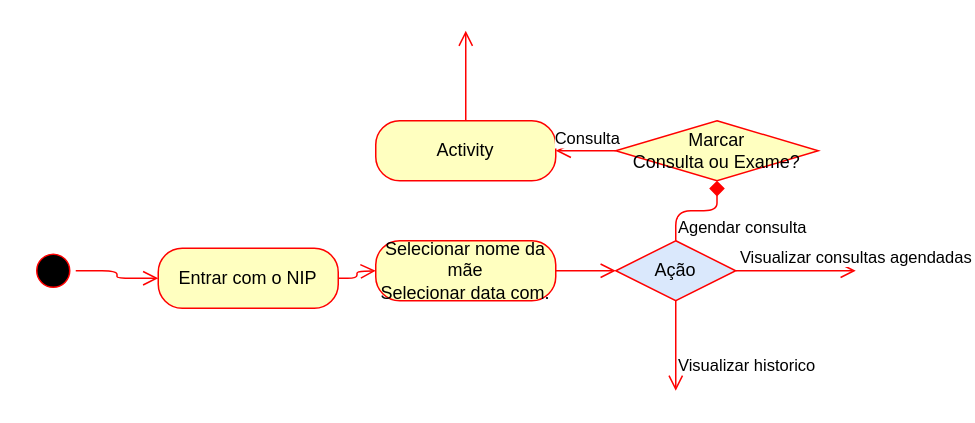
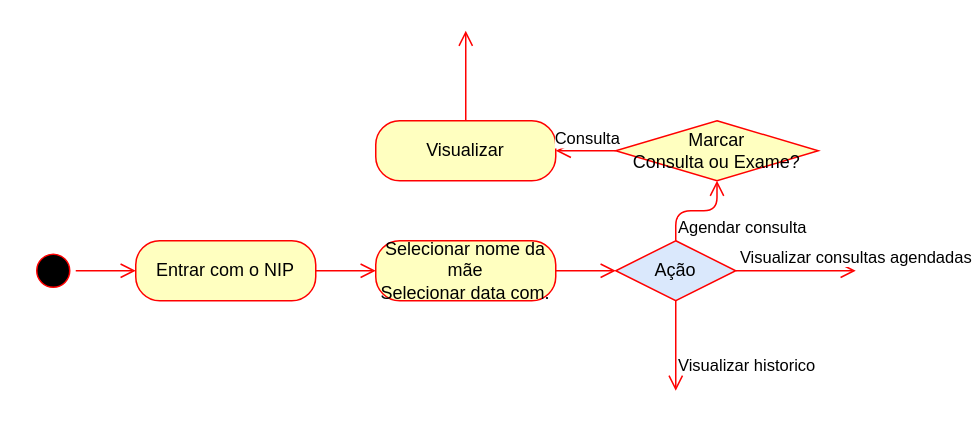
  <mxCell id="0" />
  <mxCell id="1" parent="0" />
  <mxCell id="2" value="" style="ellipse;html=1;shape=startState;fillColor=#000000;strokeColor=#ff0000;" vertex="1" parent="1"><mxGeometry x="20" y="165" width="30" height="30" as="geometry" /></mxCell>
  <mxCell id="3" value="" style="edgeStyle=orthogonalEdgeStyle;html=1;verticalAlign=bottom;endArrow=open;endSize=8;strokeColor=#ff0000;entryX=0;entryY=0.5;entryDx=0;entryDy=0;" edge="1" source="2" parent="1" target="4"><mxGeometry relative="1" as="geometry"><mxPoint x="90" y="175" as="targetPoint" /></mxGeometry></mxCell>
- <mxCell id="4" value="Entrar com o NIP" style="rounded=1;whiteSpace=wrap;html=1;arcSize=40;fontColor=#000000;fillColor=#ffffc0;strokeColor=#ff0000;" vertex="1" parent="1"><mxGeometry x="105" y="165" width="120" height="40" as="geometry" /></mxCell>
+ <mxCell id="4" value="Entrar com o NIP" style="rounded=1;whiteSpace=wrap;html=1;arcSize=40;fontColor=#000000;fillColor=#ffffc0;strokeColor=#ff0000;" vertex="1" parent="1"><mxGeometry x="90" y="160" width="120" height="40" as="geometry" /></mxCell>
  <mxCell id="5" value="" style="edgeStyle=orthogonalEdgeStyle;html=1;verticalAlign=bottom;endArrow=open;endSize=8;strokeColor=#ff0000;" edge="1" source="4" parent="1"><mxGeometry relative="1" as="geometry"><mxPoint x="250" y="180" as="targetPoint" /></mxGeometry></mxCell>
  <mxCell id="6" value="Selecionar nome da mãe&lt;br&gt;Selecionar data com." style="rounded=1;whiteSpace=wrap;html=1;arcSize=40;fontColor=#000000;fillColor=#ffffc0;strokeColor=#ff0000;" vertex="1" parent="1"><mxGeometry x="250" y="160" width="120" height="40" as="geometry" /></mxCell>
  <mxCell id="7" value="" style="edgeStyle=orthogonalEdgeStyle;html=1;verticalAlign=bottom;endArrow=open;endSize=8;strokeColor=#ff0000;" edge="1" source="6" parent="1"><mxGeometry relative="1" as="geometry"><mxPoint x="410" y="180" as="targetPoint" /></mxGeometry></mxCell>
  <mxCell id="8" value="Ação" style="rhombus;whiteSpace=wrap;html=1;fillColor=#dae8fc;strokeColor=#ff0000;" vertex="1" parent="1"><mxGeometry x="410" y="160" width="80" height="40" as="geometry" /></mxCell>
- <mxCell id="9" value="Agendar consulta" style="edgeStyle=orthogonalEdgeStyle;html=1;align=left;verticalAlign=bottom;endArrow=diamond;endSize=8;strokeColor=#ff0000;" edge="1" source="8" parent="1" target="12"><mxGeometry x="-1" relative="1" as="geometry"><mxPoint x="450" y="100" as="targetPoint" /></mxGeometry></mxCell>
+ <mxCell id="9" value="Agendar consulta" style="edgeStyle=orthogonalEdgeStyle;html=1;align=left;verticalAlign=bottom;endArrow=open;endSize=8;strokeColor=#ff0000;" edge="1" source="8" parent="1" target="12"><mxGeometry x="-1" relative="1" as="geometry"><mxPoint x="450" y="100" as="targetPoint" /></mxGeometry></mxCell>
  <mxCell id="10" value="Visualizar historico" style="edgeStyle=orthogonalEdgeStyle;html=1;align=left;verticalAlign=top;endArrow=open;endSize=8;strokeColor=#ff0000;" edge="1" source="8" parent="1"><mxGeometry relative="1" as="geometry"><mxPoint x="450" y="260" as="targetPoint" /><mxPoint as="offset" /></mxGeometry></mxCell>
  <mxCell id="11" value="Visualizar consultas agendadas" style="edgeStyle=orthogonalEdgeStyle;html=1;verticalAlign=bottom;endArrow=open;endSize=8;strokeColor=#ff0000;exitX=1;exitY=0.5;exitDx=0;exitDy=0;" edge="1" parent="1" source="8"><mxGeometry x="1" relative="1" as="geometry"><mxPoint x="570" y="180" as="targetPoint" /><mxPoint x="220" y="190" as="sourcePoint" /><mxPoint as="offset" /></mxGeometry></mxCell>
  <mxCell id="12" value="Marcar&lt;br&gt;Consulta ou Exame?" style="rhombus;whiteSpace=wrap;html=1;fillColor=#ffffc0;strokeColor=#ff0000;" vertex="1" parent="1"><mxGeometry x="410" y="80" width="135" height="40" as="geometry" /></mxCell>
- <mxCell id="13" value="Activity" style="rounded=1;whiteSpace=wrap;html=1;arcSize=40;fontColor=#000000;fillColor=#ffffc0;strokeColor=#ff0000;" vertex="1" parent="1"><mxGeometry x="250" y="80" width="120" height="40" as="geometry" /></mxCell>
+ <mxCell id="13" value="Visualizar" style="rounded=1;whiteSpace=wrap;html=1;arcSize=40;fontColor=#000000;fillColor=#ffffc0;strokeColor=#ff0000;" vertex="1" parent="1"><mxGeometry x="250" y="80" width="120" height="40" as="geometry" /></mxCell>
  <mxCell id="14" value="" style="edgeStyle=orthogonalEdgeStyle;html=1;verticalAlign=bottom;endArrow=open;endSize=8;strokeColor=#ff0000;" edge="1" source="13" parent="1"><mxGeometry relative="1" as="geometry"><mxPoint x="310" y="20" as="targetPoint" /></mxGeometry></mxCell>
  <mxCell id="15" value="Consulta" style="edgeStyle=orthogonalEdgeStyle;html=1;verticalAlign=bottom;endArrow=open;endSize=8;strokeColor=#ff0000;exitX=0;exitY=0.5;exitDx=0;exitDy=0;" edge="1" parent="1" source="12"><mxGeometry relative="1" as="geometry"><mxPoint x="370" y="100" as="targetPoint" /><mxPoint x="320" y="90" as="sourcePoint" /><mxPoint as="offset" /></mxGeometry></mxCell>
